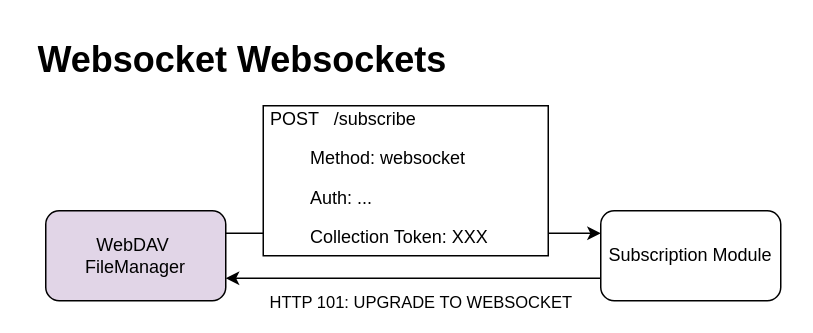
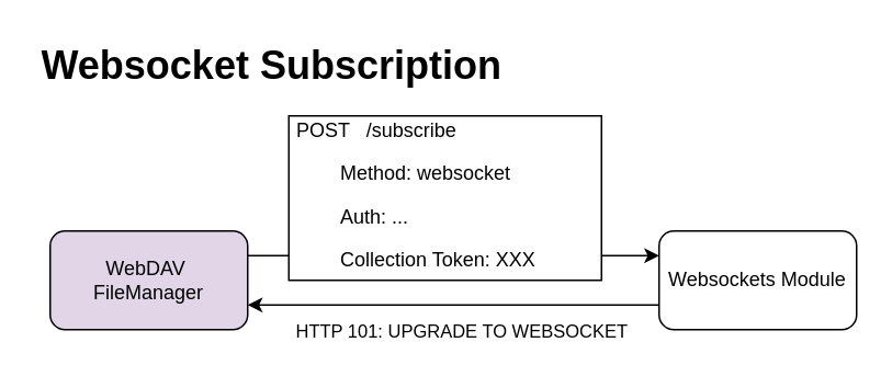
  <mxCell id="0" />
  <mxCell id="1" parent="0" />
- <mxCell id="2" value="&lt;h1&gt;Websocket Websockets&lt;br&gt;&lt;/h1&gt;" style="text;html=1;strokeColor=none;fillColor=none;spacing=5;spacingTop=-20;whiteSpace=wrap;overflow=hidden;rounded=0;" vertex="1" parent="1"><mxGeometry x="20" y="20" width="310" height="40" as="geometry" /></mxCell>
+ <mxCell id="2" value="&lt;h1&gt;Websocket Subscription&lt;br&gt;&lt;/h1&gt;" style="text;html=1;strokeColor=none;fillColor=none;spacing=5;spacingTop=-20;whiteSpace=wrap;overflow=hidden;rounded=0;" vertex="1" parent="1"><mxGeometry x="20" y="20" width="310" height="40" as="geometry" /></mxCell>
  <mxCell id="3" style="edgeStyle=orthogonalEdgeStyle;rounded=0;orthogonalLoop=1;jettySize=auto;html=1;exitX=1;exitY=0.25;exitDx=0;exitDy=0;entryX=0;entryY=0.25;entryDx=0;entryDy=0;" edge="1" parent="1" source="4" target="7"><mxGeometry relative="1" as="geometry"><mxPoint x="640" y="154.75" as="targetPoint" /></mxGeometry></mxCell>
  <mxCell id="4" value="&lt;div&gt;WebDAV&amp;nbsp;&lt;/div&gt;FileManager" style="rounded=1;whiteSpace=wrap;html=1;fillColor=#e1d5e7;" vertex="1" parent="1"><mxGeometry x="30" y="140" width="120" height="60" as="geometry" /></mxCell>
  <mxCell id="5" style="edgeStyle=orthogonalEdgeStyle;rounded=0;orthogonalLoop=1;jettySize=auto;html=1;exitX=0;exitY=0.75;exitDx=0;exitDy=0;entryX=1;entryY=0.75;entryDx=0;entryDy=0;" edge="1" parent="1" source="7" target="4"><mxGeometry relative="1" as="geometry" /></mxCell>
  <mxCell id="6" value="HTTP 101: UPGRADE TO WEBSOCKET" style="edgeLabel;html=1;align=center;verticalAlign=middle;resizable=0;points=[];" vertex="1" connectable="0" parent="5"><mxGeometry x="0.27" y="1" relative="1" as="geometry"><mxPoint x="38" y="14" as="offset" /></mxGeometry></mxCell>
- <mxCell id="7" value="Subscription Module" style="rounded=1;whiteSpace=wrap;html=1;" vertex="1" parent="1"><mxGeometry x="400" y="140" width="120" height="60" as="geometry" /></mxCell>
+ <mxCell id="7" value="Websockets Module" style="rounded=1;whiteSpace=wrap;html=1;" vertex="1" parent="1"><mxGeometry x="400" y="140" width="120" height="60" as="geometry" /></mxCell>
  <mxCell id="8" value="&lt;p&gt;POST &amp;nbsp; /subscribe&amp;nbsp;&lt;/p&gt;&lt;p&gt;&lt;span style=&quot;white-space: pre;&quot;&gt;&#09;&lt;/span&gt;Method: websocket&amp;nbsp;&lt;/p&gt;&lt;p&gt;&lt;span style=&quot;white-space: pre;&quot;&gt;&#09;&lt;/span&gt;Auth: ...&lt;/p&gt;&lt;p&gt;&lt;span style=&quot;white-space: pre;&quot;&gt;&#09;Collection Token&lt;/span&gt;: XXX&lt;/p&gt;" style="text;html=1;strokeColor=default;fillColor=default;spacing=5;spacingTop=-20;whiteSpace=wrap;overflow=hidden;rounded=0;" vertex="1" parent="1"><mxGeometry x="175" y="70" width="190" height="100" as="geometry" /></mxCell>
